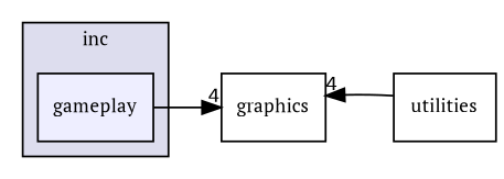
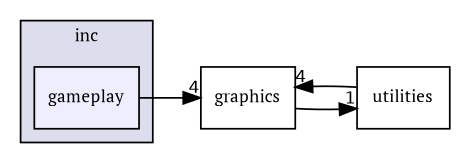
  digraph {
    compound=true
    fontname="PT Serif"
    rankdir=LR
    node [fontname="PT Serif" fontsize=10 shape=box]
    edge [fontname="PT Serif" headlabel=4 labeldistance=1.5 labelfontname=Helvetica labelfontsize=10]
    n1 [fillcolor="#eeeeff" label=gameplay pencolor=black style=filled]
    n2 [label=graphics]
    n3 [label=utilities]
    subgraph cluster_1 {
      bgcolor="#ddddee"
      fontsize=10
      label=inc
      pencolor=black
      n1
    }
    n1 -> n2
+   n2 -> n3 [headlabel=1]
    n3 -> n2
  }
